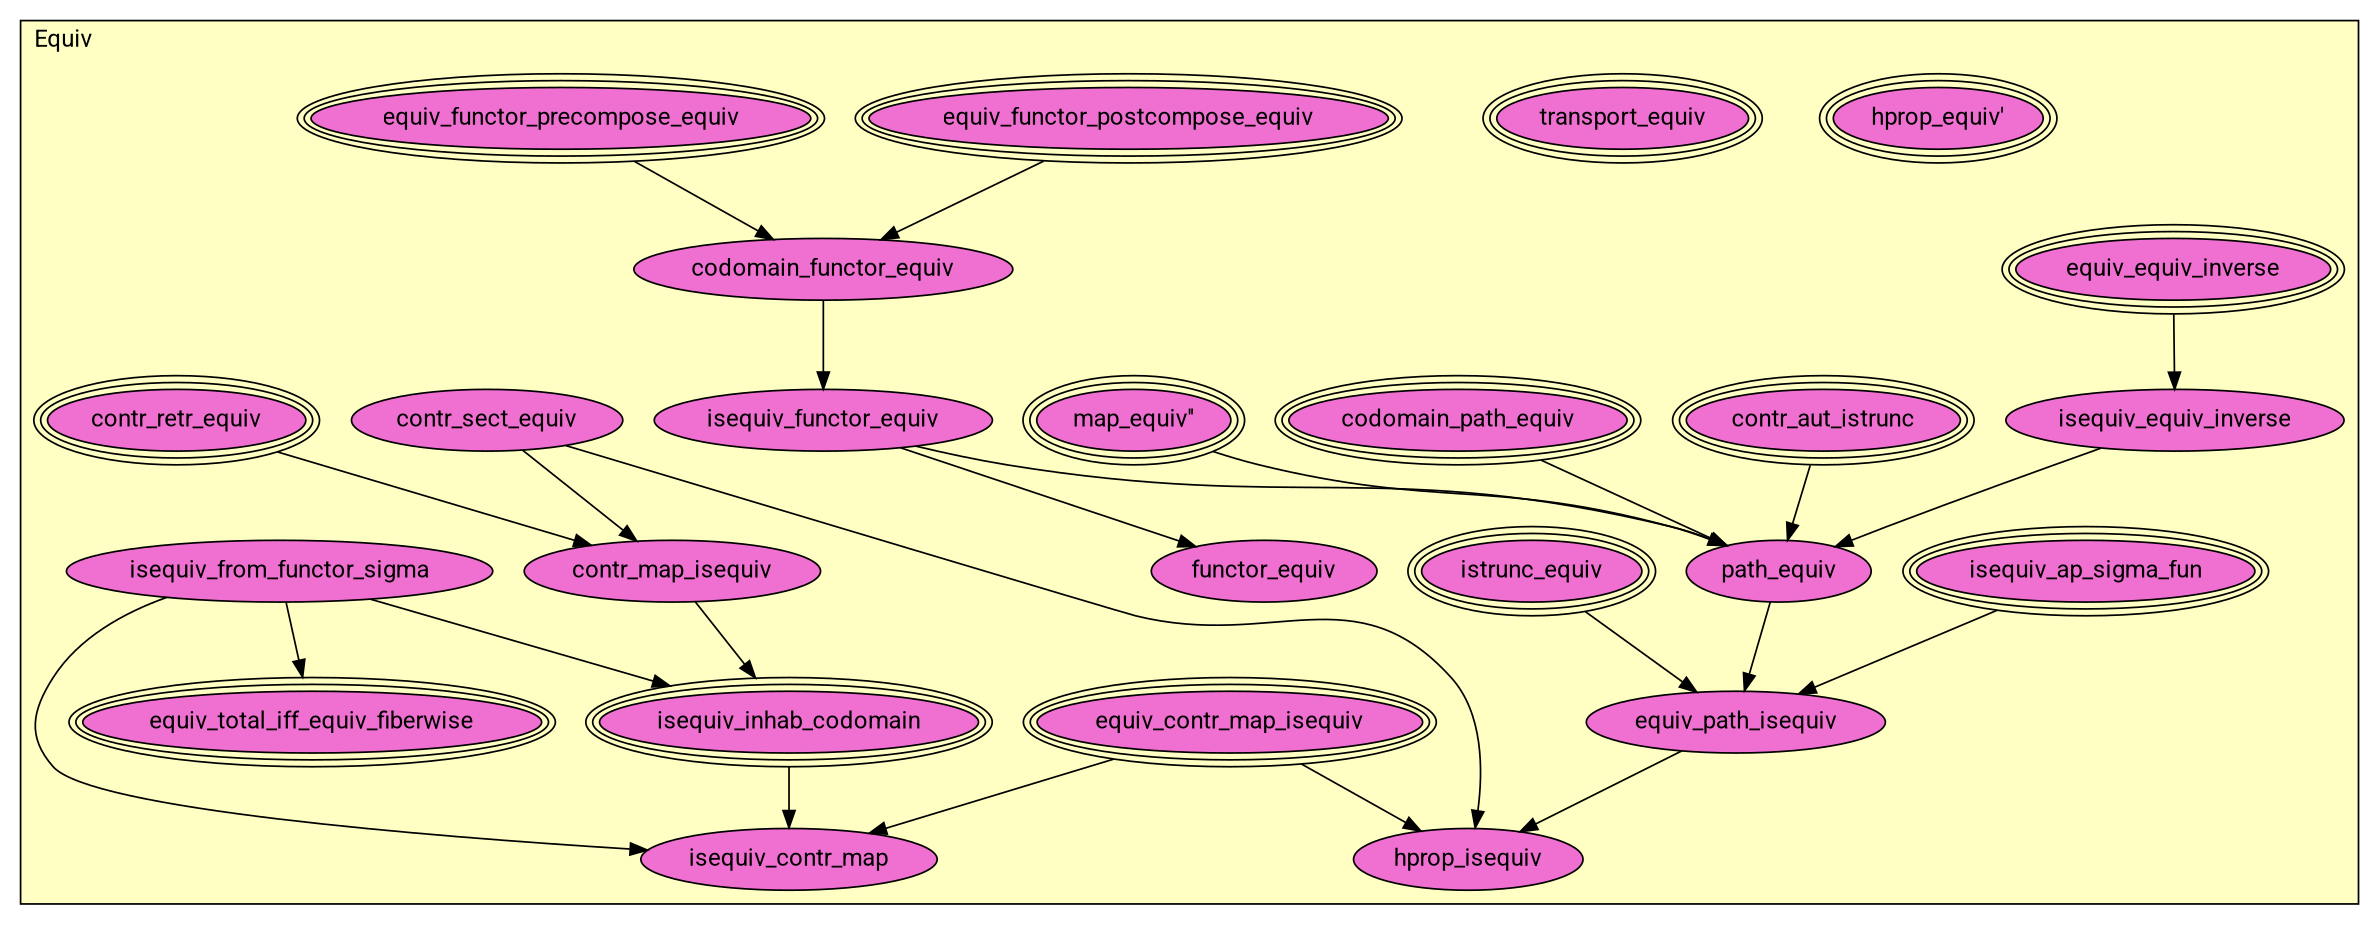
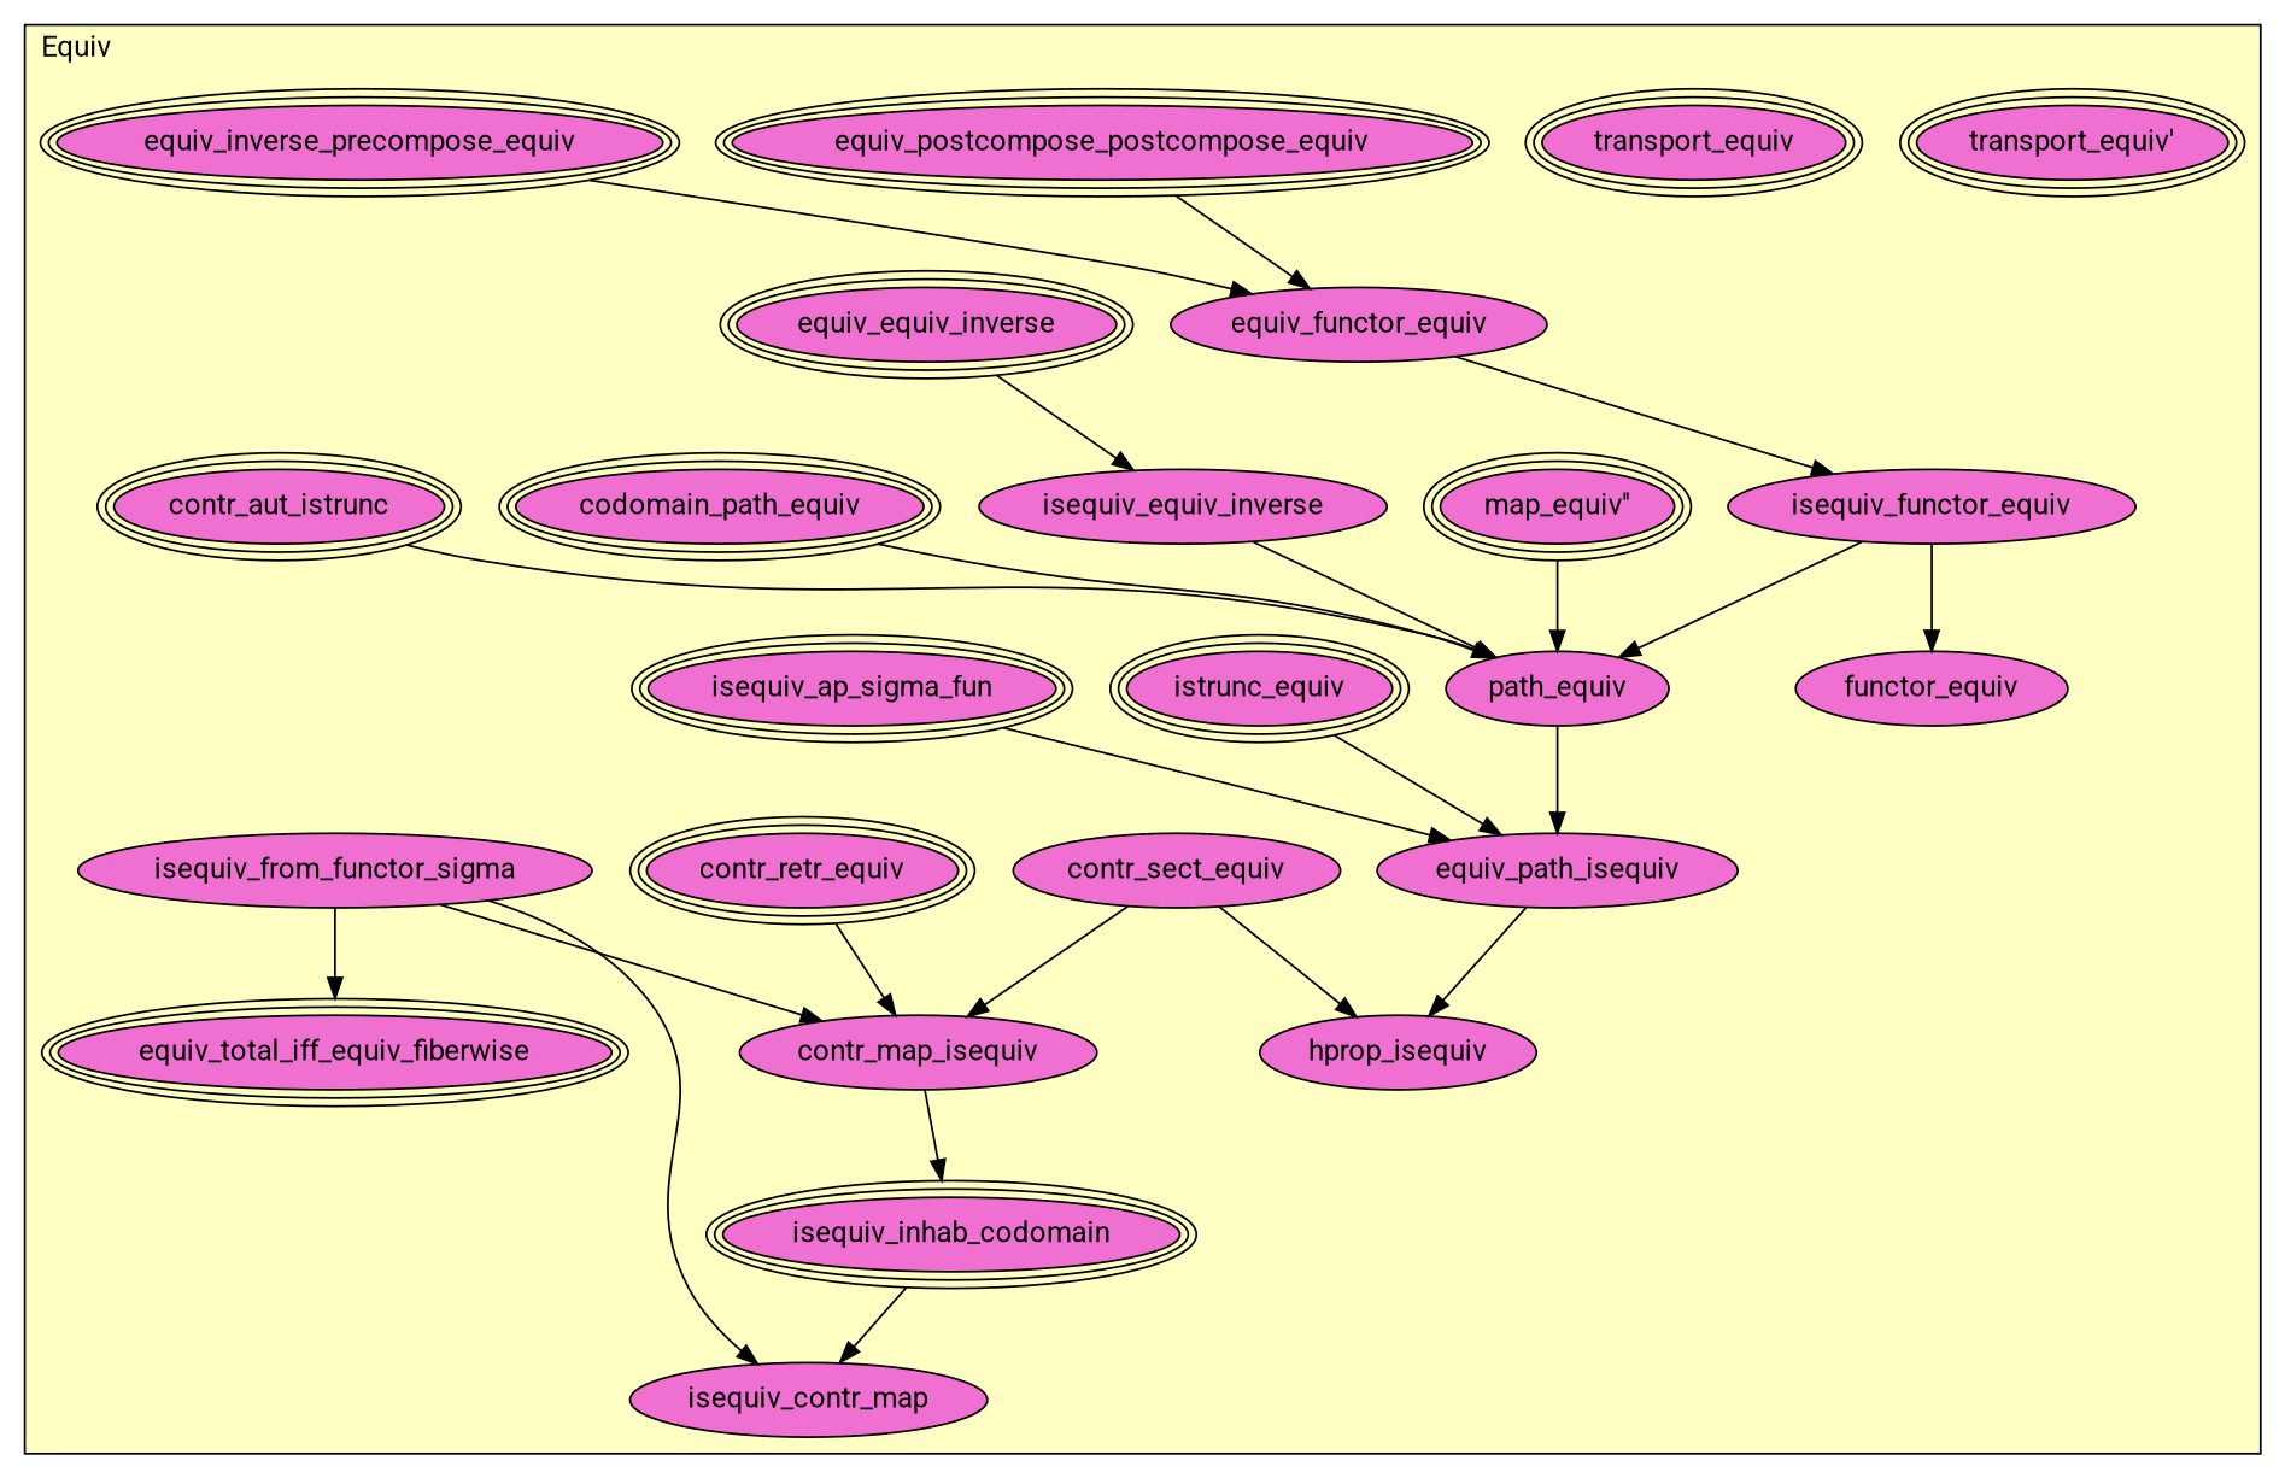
  digraph {
    fontname=Roboto
    node [fillcolor="#F070D1" fontname=Roboto peripheries=3 style=filled]
    edge [fontname=Roboto]
    n1 [label="map_equiv''"]
-   n2 [label="hprop_equiv'"]
+   n2 [label="transport_equiv'"]
    n3 [label=transport_equiv]
    n4 [label=equiv_equiv_inverse]
    n5 [label=isequiv_equiv_inverse peripheries=""]
-   n6 [label=equiv_functor_postcompose_equiv]
-   n7 [label=equiv_functor_precompose_equiv]
-   n8 [label=codomain_functor_equiv peripheries=""]
+   n6 [label=equiv_postcompose_postcompose_equiv]
+   n7 [label=equiv_inverse_precompose_equiv]
+   n8 [label=equiv_functor_equiv peripheries=""]
    n9 [label=isequiv_functor_equiv peripheries=""]
    n10 [label=functor_equiv peripheries=""]
    n11 [label=contr_aut_istrunc]
    n12 [label=istrunc_equiv]
    n13 [label=isequiv_ap_sigma_fun]
    n14 [label=codomain_path_equiv]
    n15 [label=path_equiv peripheries=""]
    n16 [label=equiv_path_isequiv peripheries=""]
-   n17 [label=equiv_contr_map_isequiv]
    n18 [label=hprop_isequiv peripheries=""]
    n19 [label=contr_retr_equiv]
    n20 [label=contr_sect_equiv peripheries=""]
    n21 [label=equiv_total_iff_equiv_fiberwise]
    n22 [label=isequiv_from_functor_sigma peripheries=""]
    n23 [label=isequiv_inhab_codomain]
    n24 [label=isequiv_contr_map peripheries=""]
    n25 [label=contr_map_isequiv peripheries=""]
    subgraph cluster_1 {
      fillcolor="#FFFFC3"
      label=Equiv
      labeljust=l
      style=filled
      n1
      n2
      n3
      n4
      n5
      n6
      n7
      n8
      n9
      n10
      n11
      n12
      n13
      n14
      n15
      n16
-     n17
      n18
      n19
      n20
      n21
      n22
      n23
      n24
      n25
    }
    n1 -> n15
    n4 -> n5
    n5 -> n15
    n6 -> n8
    n7 -> n8
    n8 -> n9
    n9 -> n10
    n9 -> n15
    n11 -> n15
    n12 -> n16
    n13 -> n16
    n14 -> n15
    n15 -> n16
    n16 -> n18
-   n17 -> n18
-   n17 -> n24
    n19 -> n25
    n20 -> n18
    n20 -> n25
    n22 -> n21
    n22 -> n24
-   n22 -> n23
+   n22 -> n25
    n23 -> n24
    n25 -> n23
  }
